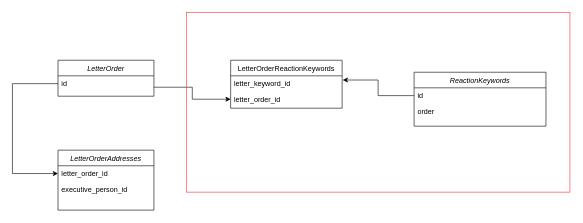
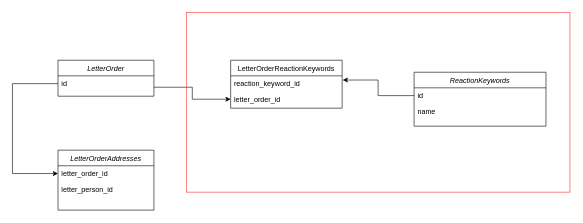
  <mxCell id="0" />
  <mxCell id="1" parent="0" />
  <mxCell id="2" value="LetterOrder" style="swimlane;fontStyle=2;align=center;verticalAlign=top;childLayout=stackLayout;horizontal=1;startSize=26;horizontalStack=0;resizeParent=1;resizeLast=0;collapsible=1;marginBottom=0;rounded=0;shadow=0;strokeWidth=1;" parent="1" vertex="1"><mxGeometry x="96" y="100" width="160" height="60" as="geometry"><mxRectangle x="230" y="140" width="160" height="26" as="alternateBounds" /></mxGeometry></mxCell>
  <mxCell id="3" value="id" style="text;align=left;verticalAlign=top;spacingLeft=4;spacingRight=4;overflow=hidden;rotatable=0;points=[[0,0.5],[1,0.5]];portConstraint=eastwest;" vertex="1" parent="2"><mxGeometry y="26" width="160" height="26" as="geometry" /></mxCell>
  <mxCell id="4" value="LetterOrderReactionKeywords" style="swimlane;fontStyle=0;align=center;verticalAlign=top;childLayout=stackLayout;horizontal=1;startSize=26;horizontalStack=0;resizeParent=1;resizeLast=0;collapsible=1;marginBottom=0;rounded=0;shadow=0;strokeWidth=1;" parent="1" vertex="1"><mxGeometry x="384" y="100" width="186" height="80" as="geometry"><mxRectangle x="550" y="140" width="160" height="26" as="alternateBounds" /></mxGeometry></mxCell>
- <mxCell id="5" value="letter_keyword_id" style="text;align=left;verticalAlign=top;spacingLeft=4;spacingRight=4;overflow=hidden;rotatable=0;points=[[0,0.5],[1,0.5]];portConstraint=eastwest;" vertex="1" parent="4"><mxGeometry y="26" width="186" height="26" as="geometry" /></mxCell>
+ <mxCell id="5" value="reaction_keyword_id" style="text;align=left;verticalAlign=top;spacingLeft=4;spacingRight=4;overflow=hidden;rotatable=0;points=[[0,0.5],[1,0.5]];portConstraint=eastwest;" vertex="1" parent="4"><mxGeometry y="26" width="186" height="26" as="geometry" /></mxCell>
  <mxCell id="6" value="letter_order_id" style="text;align=left;verticalAlign=top;spacingLeft=4;spacingRight=4;overflow=hidden;rotatable=0;points=[[0,0.5],[1,0.5]];portConstraint=eastwest;" parent="4" vertex="1"><mxGeometry y="52" width="186" height="26" as="geometry" /></mxCell>
  <mxCell id="7" value="" style="endArrow=classic;html=1;rounded=0;exitX=1;exitY=0.75;exitDx=0;exitDy=0;entryX=0;entryY=0.5;entryDx=0;entryDy=0;edgeStyle=orthogonalEdgeStyle;" edge="1" parent="1" source="2" target="6"><mxGeometry width="50" height="50" relative="1" as="geometry"><mxPoint x="266" y="310" as="sourcePoint" /><mxPoint x="316" y="260" as="targetPoint" /></mxGeometry></mxCell>
  <mxCell id="8" value="ReactionKeywords" style="swimlane;fontStyle=2;align=center;verticalAlign=top;childLayout=stackLayout;horizontal=1;startSize=26;horizontalStack=0;resizeParent=1;resizeLast=0;collapsible=1;marginBottom=0;rounded=0;shadow=0;strokeWidth=1;" vertex="1" parent="1"><mxGeometry x="690" y="120" width="220" height="90" as="geometry"><mxRectangle x="230" y="140" width="160" height="26" as="alternateBounds" /></mxGeometry></mxCell>
  <mxCell id="9" value="id" style="text;align=left;verticalAlign=top;spacingLeft=4;spacingRight=4;overflow=hidden;rotatable=0;points=[[0,0.5],[1,0.5]];portConstraint=eastwest;" vertex="1" parent="8"><mxGeometry y="26" width="220" height="26" as="geometry" /></mxCell>
- <mxCell id="10" value="order" style="text;align=left;verticalAlign=top;spacingLeft=4;spacingRight=4;overflow=hidden;rotatable=0;points=[[0,0.5],[1,0.5]];portConstraint=eastwest;" vertex="1" parent="8"><mxGeometry y="52" width="220" height="26" as="geometry" /></mxCell>
+ <mxCell id="10" value="name" style="text;align=left;verticalAlign=top;spacingLeft=4;spacingRight=4;overflow=hidden;rotatable=0;points=[[0,0.5],[1,0.5]];portConstraint=eastwest;" vertex="1" parent="8"><mxGeometry y="52" width="220" height="26" as="geometry" /></mxCell>
  <mxCell id="11" value="" style="endArrow=classic;html=1;rounded=0;exitX=0;exitY=0.5;exitDx=0;exitDy=0;entryX=1.005;entryY=0.269;entryDx=0;entryDy=0;edgeStyle=elbowEdgeStyle;entryPerimeter=0;" edge="1" parent="1" source="9" target="5"><mxGeometry width="50" height="50" relative="1" as="geometry"><mxPoint x="390" y="280" as="sourcePoint" /><mxPoint x="518" y="300" as="targetPoint" /></mxGeometry></mxCell>
  <mxCell id="12" value="LetterOrderAddresses" style="swimlane;fontStyle=2;align=center;verticalAlign=top;childLayout=stackLayout;horizontal=1;startSize=26;horizontalStack=0;resizeParent=1;resizeLast=0;collapsible=1;marginBottom=0;rounded=0;shadow=0;strokeWidth=1;" vertex="1" parent="1"><mxGeometry x="96" y="250" width="160" height="100" as="geometry"><mxRectangle x="230" y="140" width="160" height="26" as="alternateBounds" /></mxGeometry></mxCell>
  <mxCell id="13" value="letter_order_id" style="text;align=left;verticalAlign=top;spacingLeft=4;spacingRight=4;overflow=hidden;rotatable=0;points=[[0,0.5],[1,0.5]];portConstraint=eastwest;" vertex="1" parent="12"><mxGeometry y="26" width="160" height="26" as="geometry" /></mxCell>
- <mxCell id="14" value="executive_person_id" style="text;align=left;verticalAlign=top;spacingLeft=4;spacingRight=4;overflow=hidden;rotatable=0;points=[[0,0.5],[1,0.5]];portConstraint=eastwest;" vertex="1" parent="12"><mxGeometry y="52" width="160" height="26" as="geometry" /></mxCell>
+ <mxCell id="14" value="letter_person_id" style="text;align=left;verticalAlign=top;spacingLeft=4;spacingRight=4;overflow=hidden;rotatable=0;points=[[0,0.5],[1,0.5]];portConstraint=eastwest;" vertex="1" parent="12"><mxGeometry y="52" width="160" height="26" as="geometry" /></mxCell>
  <mxCell id="15" value="" style="endArrow=classic;html=1;rounded=0;exitX=0;exitY=0.5;exitDx=0;exitDy=0;entryX=0;entryY=0.5;entryDx=0;entryDy=0;edgeStyle=orthogonalEdgeStyle;" edge="1" parent="1" source="3" target="13"><mxGeometry width="50" height="50" relative="1" as="geometry"><mxPoint x="266" y="155" as="sourcePoint" /><mxPoint x="394" y="175" as="targetPoint" /><Array as="points"><mxPoint x="20" y="139" /><mxPoint x="20" y="289" /></Array></mxGeometry></mxCell>
  <mxCell id="16" value="" style="rounded=0;whiteSpace=wrap;html=1;fillColor=none;strokeColor=#FF3333;" vertex="1" parent="1"><mxGeometry x="310" y="20" width="640" height="300" as="geometry" /></mxCell>
